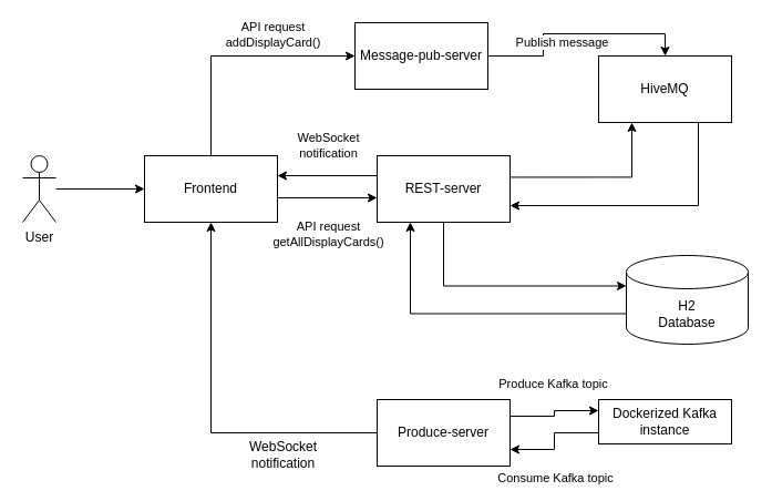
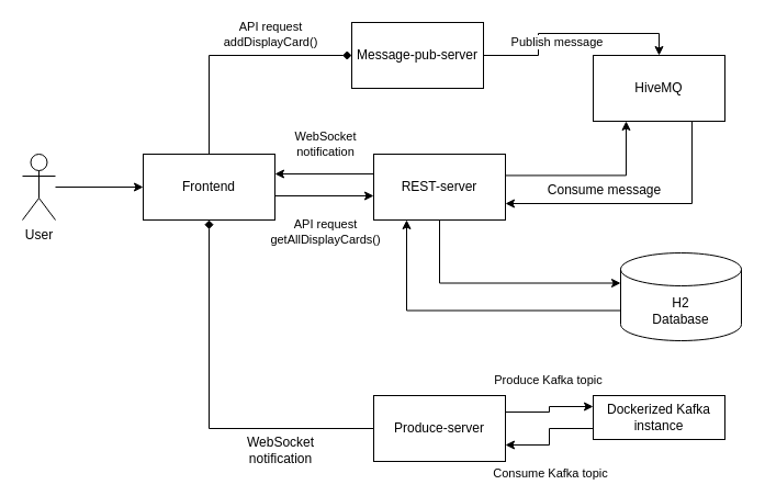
  <mxCell id="0" />
  <mxCell id="1" parent="0" />
  <mxCell id="2" style="edgeStyle=orthogonalEdgeStyle;rounded=0;orthogonalLoop=1;jettySize=auto;html=1;exitX=1;exitY=0.5;exitDx=0;exitDy=0;" edge="1" parent="1"><mxGeometry relative="1" as="geometry"><mxPoint x="250" y="158" as="sourcePoint" /><mxPoint x="340" y="178" as="targetPoint" /><Array as="points"><mxPoint x="250" y="178" /></Array></mxGeometry></mxCell>
  <mxCell id="3" value="API request&lt;div&gt;getAllDisplayCards()&lt;/div&gt;" style="edgeLabel;html=1;align=center;verticalAlign=middle;resizable=0;points=[];" vertex="1" connectable="0" parent="2"><mxGeometry x="0.289" y="-4" relative="1" as="geometry"><mxPoint x="-6" y="28" as="offset" /></mxGeometry></mxCell>
- <mxCell id="4" style="edgeStyle=orthogonalEdgeStyle;rounded=0;orthogonalLoop=1;jettySize=auto;html=1;exitX=0.5;exitY=0;exitDx=0;exitDy=0;entryX=0;entryY=0.5;entryDx=0;entryDy=0;" edge="1" parent="1" source="6" target="9"><mxGeometry relative="1" as="geometry" /></mxCell>
+ <mxCell id="4" style="edgeStyle=orthogonalEdgeStyle;rounded=0;orthogonalLoop=1;jettySize=auto;html=1;exitX=0.5;exitY=0;exitDx=0;exitDy=0;entryX=0;entryY=0.5;entryDx=0;entryDy=0;endArrow=diamond;" edge="1" parent="1" source="6" target="9"><mxGeometry relative="1" as="geometry" /></mxCell>
  <mxCell id="5" value="API request&lt;div&gt;addDisplayCard()&lt;/div&gt;" style="edgeLabel;html=1;align=center;verticalAlign=middle;resizable=0;points=[];" vertex="1" connectable="0" parent="4"><mxGeometry x="0.026" relative="1" as="geometry"><mxPoint x="32" y="-20" as="offset" /></mxGeometry></mxCell>
  <mxCell id="6" value="Frontend" style="rounded=0;whiteSpace=wrap;html=1;" vertex="1" parent="1"><mxGeometry x="130" y="140" width="120" height="60" as="geometry" /></mxCell>
  <mxCell id="7" style="edgeStyle=orthogonalEdgeStyle;rounded=0;orthogonalLoop=1;jettySize=auto;html=1;exitX=1;exitY=0.5;exitDx=0;exitDy=0;entryX=0.5;entryY=0;entryDx=0;entryDy=0;" edge="1" parent="1" source="9" target="19"><mxGeometry relative="1" as="geometry" /></mxCell>
  <mxCell id="8" value="Publish message" style="edgeLabel;html=1;align=center;verticalAlign=middle;resizable=0;points=[];" vertex="1" connectable="0" parent="7"><mxGeometry x="-0.447" y="2" relative="1" as="geometry"><mxPoint x="18" y="-8" as="offset" /></mxGeometry></mxCell>
  <mxCell id="9" value="Message-pub-server" style="rounded=0;whiteSpace=wrap;html=1;" vertex="1" parent="1"><mxGeometry x="320" y="20" width="120" height="60" as="geometry" /></mxCell>
- <mxCell id="10" style="edgeStyle=orthogonalEdgeStyle;rounded=0;orthogonalLoop=1;jettySize=auto;html=1;exitX=0;exitY=0.5;exitDx=0;exitDy=0;entryX=0.5;entryY=1;entryDx=0;entryDy=0;" edge="1" parent="1" source="13" target="6"><mxGeometry relative="1" as="geometry" /></mxCell>
+ <mxCell id="10" style="edgeStyle=orthogonalEdgeStyle;rounded=0;orthogonalLoop=1;jettySize=auto;html=1;exitX=0;exitY=0.5;exitDx=0;exitDy=0;entryX=0.5;entryY=1;entryDx=0;entryDy=0;endArrow=diamond;" edge="1" parent="1" source="13" target="6"><mxGeometry relative="1" as="geometry" /></mxCell>
  <mxCell id="11" style="edgeStyle=orthogonalEdgeStyle;rounded=0;orthogonalLoop=1;jettySize=auto;html=1;exitX=1;exitY=0.25;exitDx=0;exitDy=0;entryX=0;entryY=0.25;entryDx=0;entryDy=0;" edge="1" parent="1" source="13" target="21"><mxGeometry relative="1" as="geometry" /></mxCell>
  <mxCell id="12" value="Produce Kafka topic" style="edgeLabel;html=1;align=center;verticalAlign=middle;resizable=0;points=[];" vertex="1" connectable="0" parent="11"><mxGeometry x="0.341" y="1" relative="1" as="geometry"><mxPoint x="-14" y="-24" as="offset" /></mxGeometry></mxCell>
  <mxCell id="13" value="Produce-server" style="rounded=0;whiteSpace=wrap;html=1;" vertex="1" parent="1"><mxGeometry x="340" y="360" width="120" height="60" as="geometry" /></mxCell>
  <mxCell id="14" style="edgeStyle=orthogonalEdgeStyle;rounded=0;orthogonalLoop=1;jettySize=auto;html=1;entryX=1;entryY=0.5;entryDx=0;entryDy=0;" edge="1" parent="1"><mxGeometry relative="1" as="geometry"><mxPoint x="340" y="158" as="sourcePoint" /><mxPoint x="250" y="158" as="targetPoint" /></mxGeometry></mxCell>
  <mxCell id="15" value="WebSocket&lt;div&gt;notification&lt;/div&gt;" style="edgeLabel;html=1;align=center;verticalAlign=middle;resizable=0;points=[];" vertex="1" connectable="0" parent="14"><mxGeometry x="0.111" y="-3" relative="1" as="geometry"><mxPoint x="5" y="-25" as="offset" /></mxGeometry></mxCell>
  <mxCell id="16" style="edgeStyle=orthogonalEdgeStyle;rounded=0;orthogonalLoop=1;jettySize=auto;html=1;exitX=1.002;exitY=0.324;exitDx=0;exitDy=0;entryX=0.25;entryY=1;entryDx=0;entryDy=0;exitPerimeter=0;" edge="1" parent="1" source="17" target="19"><mxGeometry relative="1" as="geometry"><Array as="points"><mxPoint x="570" y="159" /></Array></mxGeometry></mxCell>
  <mxCell id="17" value="REST-server" style="rounded=0;whiteSpace=wrap;html=1;" vertex="1" parent="1"><mxGeometry x="340" y="140" width="120" height="60" as="geometry" /></mxCell>
  <mxCell id="18" style="edgeStyle=orthogonalEdgeStyle;rounded=0;orthogonalLoop=1;jettySize=auto;html=1;exitX=0.75;exitY=1;exitDx=0;exitDy=0;entryX=1;entryY=0.75;entryDx=0;entryDy=0;" edge="1" parent="1" source="19" target="17"><mxGeometry relative="1" as="geometry" /></mxCell>
  <mxCell id="19" value="HiveMQ" style="rounded=0;whiteSpace=wrap;html=1;" vertex="1" parent="1"><mxGeometry x="540" y="50" width="120" height="60" as="geometry" /></mxCell>
  <mxCell id="20" style="edgeStyle=orthogonalEdgeStyle;rounded=0;orthogonalLoop=1;jettySize=auto;html=1;exitX=0;exitY=0.75;exitDx=0;exitDy=0;entryX=1;entryY=0.75;entryDx=0;entryDy=0;" edge="1" parent="1" source="21" target="13"><mxGeometry relative="1" as="geometry" /></mxCell>
  <mxCell id="21" value="Dockerized Kafka&lt;div&gt;instance&lt;/div&gt;" style="rounded=0;whiteSpace=wrap;html=1;" vertex="1" parent="1"><mxGeometry x="540" y="360" width="120" height="40" as="geometry" /></mxCell>
+ <mxCell id="22" value="Consume message" style="text;html=1;align=center;verticalAlign=middle;resizable=0;points=[];autosize=1;strokeColor=none;fillColor=none;" vertex="1" parent="1"><mxGeometry x="485" y="158" width="130" height="30" as="geometry" /></mxCell>
  <mxCell id="23" value="WebSocket&lt;div&gt;notification&lt;/div&gt;" style="text;html=1;align=center;verticalAlign=middle;resizable=0;points=[];autosize=1;strokeColor=none;fillColor=none;" vertex="1" parent="1"><mxGeometry x="215" y="390" width="80" height="40" as="geometry" /></mxCell>
  <mxCell id="24" value="Consume Kafka topic" style="edgeLabel;html=1;align=center;verticalAlign=middle;resizable=0;points=[];" vertex="1" connectable="0" parent="1"><mxGeometry x="500.003" y="430" as="geometry" /></mxCell>
  <mxCell id="25" style="edgeStyle=orthogonalEdgeStyle;rounded=0;orthogonalLoop=1;jettySize=auto;html=1;exitX=0;exitY=0;exitDx=0;exitDy=52.5;exitPerimeter=0;entryX=0.25;entryY=1;entryDx=0;entryDy=0;" edge="1" parent="1" source="26" target="17"><mxGeometry relative="1" as="geometry" /></mxCell>
  <mxCell id="26" value="H2&lt;div&gt;Database&lt;/div&gt;" style="shape=cylinder3;whiteSpace=wrap;html=1;boundedLbl=1;backgroundOutline=1;size=15;" vertex="1" parent="1"><mxGeometry x="565" y="230" width="110" height="80" as="geometry" /></mxCell>
  <mxCell id="27" style="edgeStyle=orthogonalEdgeStyle;rounded=0;orthogonalLoop=1;jettySize=auto;html=1;exitX=0.5;exitY=1;exitDx=0;exitDy=0;entryX=0;entryY=0;entryDx=0;entryDy=27.5;entryPerimeter=0;" edge="1" parent="1" source="17" target="26"><mxGeometry relative="1" as="geometry" /></mxCell>
  <mxCell id="28" style="edgeStyle=orthogonalEdgeStyle;rounded=0;orthogonalLoop=1;jettySize=auto;html=1;entryX=0;entryY=0.5;entryDx=0;entryDy=0;" edge="1" parent="1" source="29" target="6"><mxGeometry relative="1" as="geometry" /></mxCell>
  <mxCell id="29" value="User" style="shape=umlActor;verticalLabelPosition=bottom;verticalAlign=top;html=1;outlineConnect=0;" vertex="1" parent="1"><mxGeometry x="20" y="140" width="30" height="60" as="geometry" /></mxCell>
